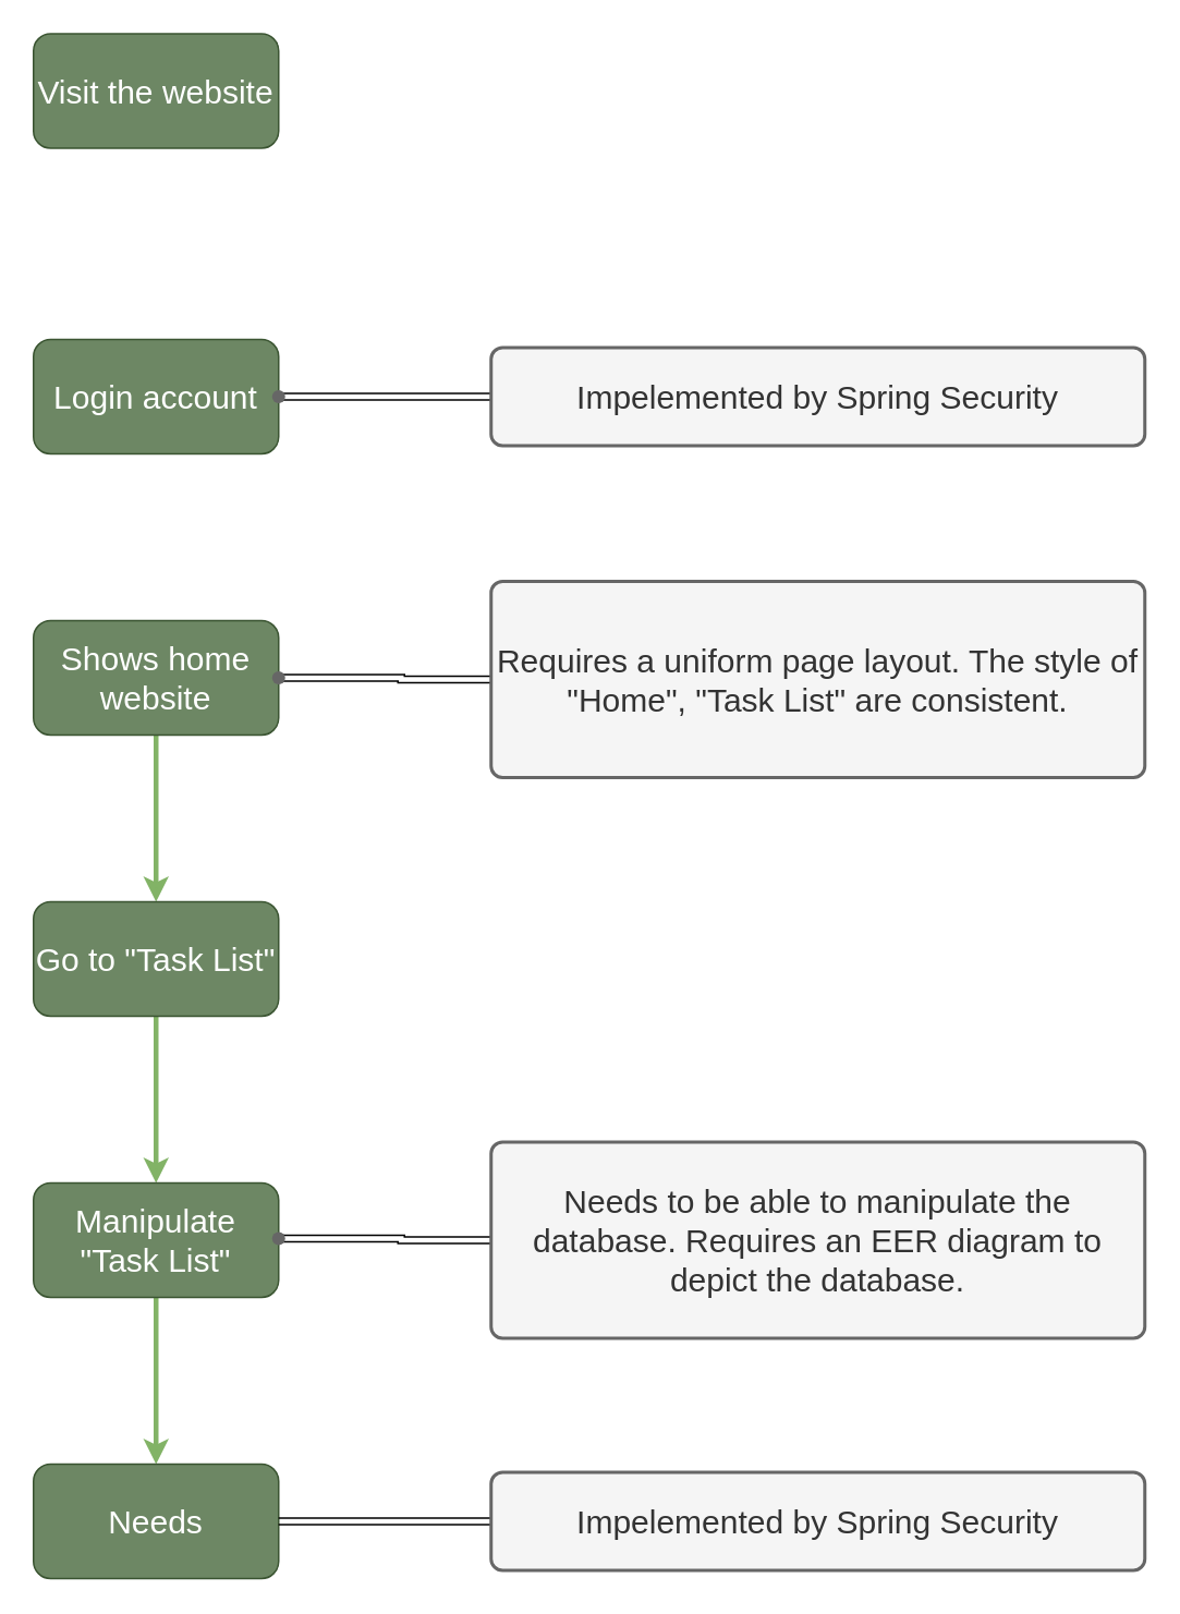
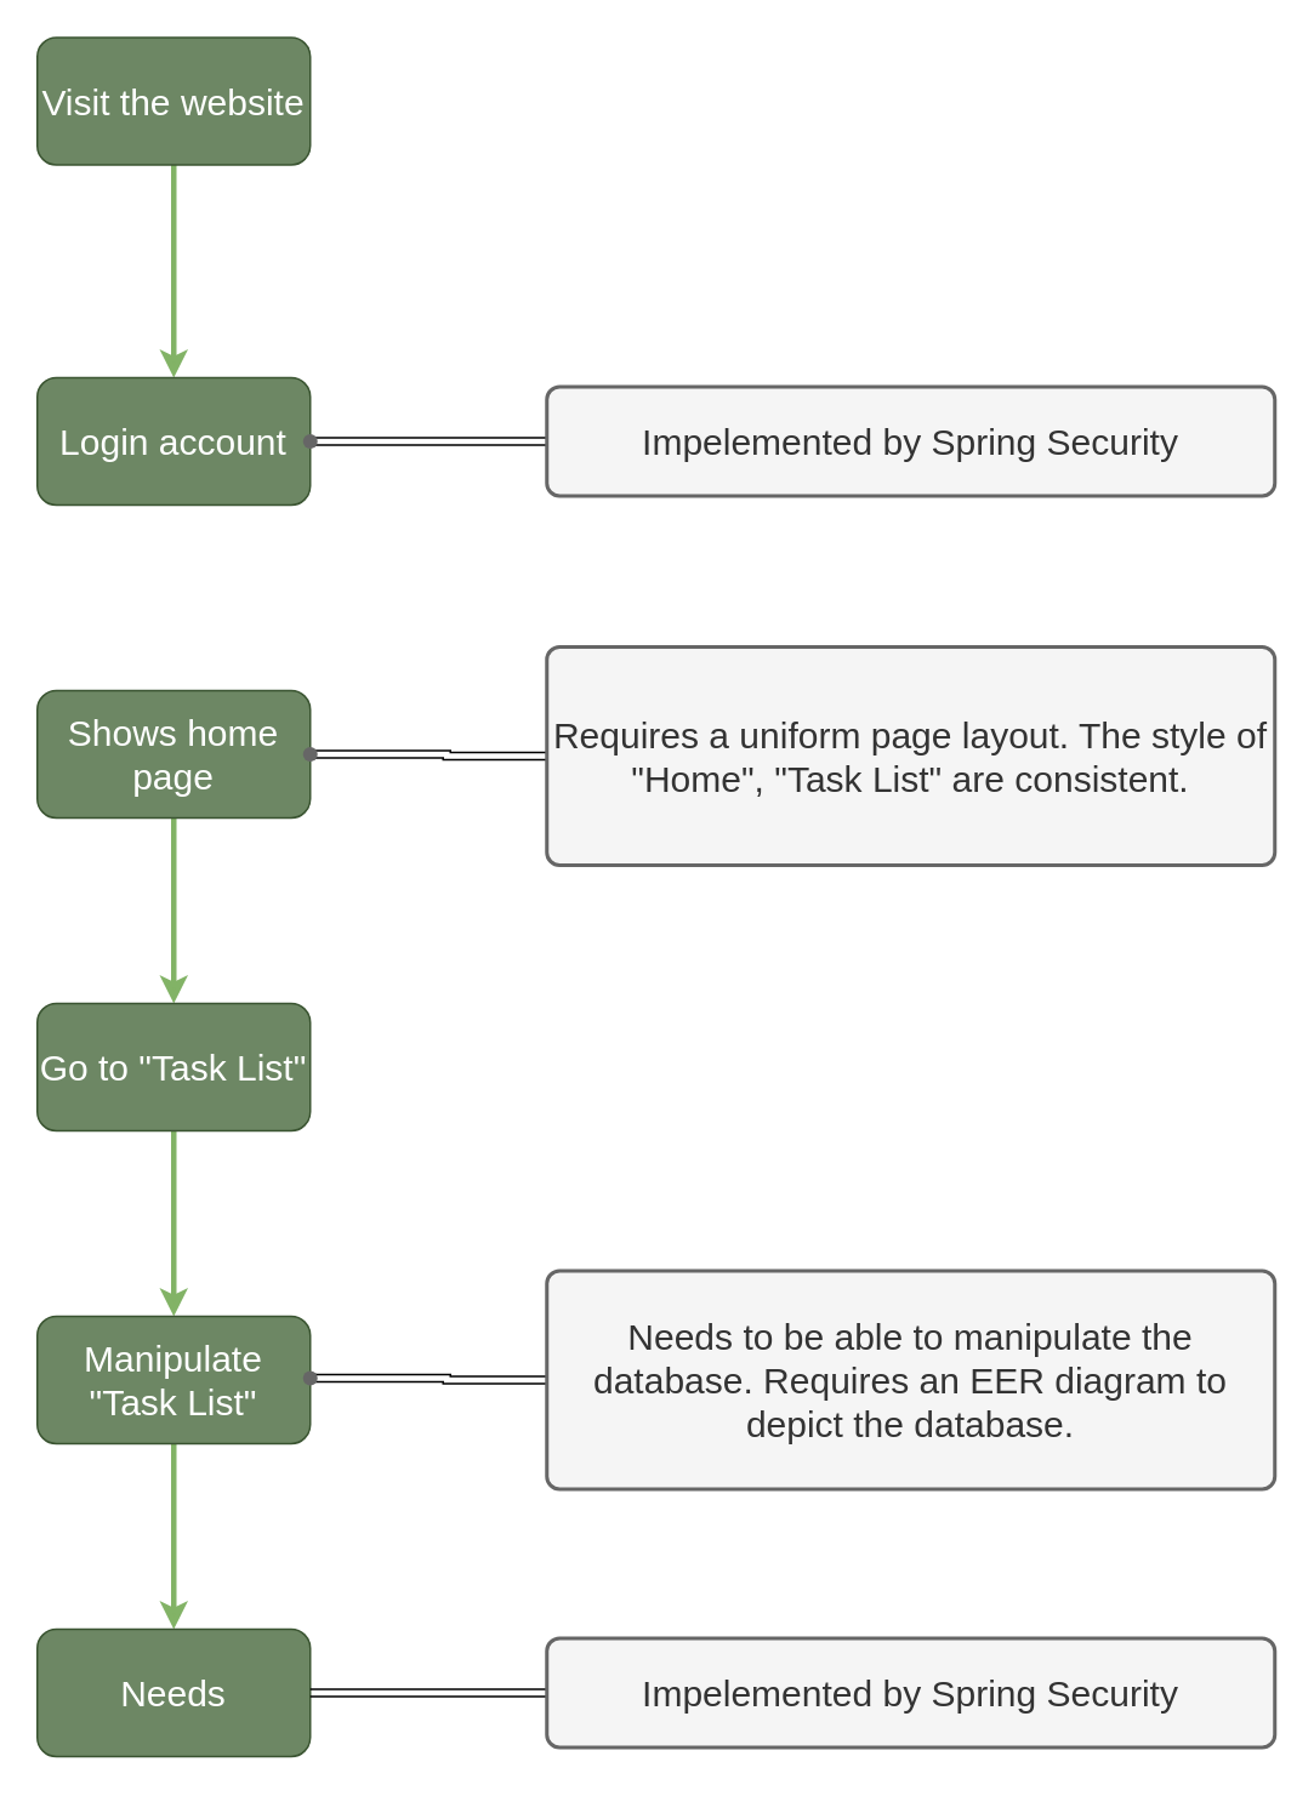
  <mxCell id="0" />
  <mxCell id="1" parent="0" />
+ <mxCell id="2" value="" style="edgeStyle=orthogonalEdgeStyle;rounded=0;orthogonalLoop=1;jettySize=auto;html=1;fillColor=#d5e8d4;strokeColor=#82b366;fontSize=20;strokeWidth=3;" edge="1" parent="1" source="3" target="4"><mxGeometry relative="1" as="geometry" /></mxCell>
  <mxCell id="3" value="Visit the website" style="rounded=1;whiteSpace=wrap;html=1;fontSize=20;glass=0;strokeWidth=1;shadow=0;fillColor=#6d8764;strokeColor=#3A5431;fontColor=#ffffff;" parent="1" vertex="1"><mxGeometry x="20" y="20" width="150" height="70" as="geometry" /></mxCell>
  <mxCell id="4" value="Login account" style="rounded=1;whiteSpace=wrap;html=1;fontSize=20;glass=0;strokeWidth=1;shadow=0;fillColor=#6d8764;fontColor=#ffffff;strokeColor=#3A5431;" vertex="1" parent="1"><mxGeometry x="20" y="207" width="150" height="70" as="geometry" /></mxCell>
  <mxCell id="5" value="" style="edgeStyle=orthogonalEdgeStyle;rounded=0;orthogonalLoop=1;jettySize=auto;html=1;fillColor=#d5e8d4;strokeColor=#82b366;fontSize=20;strokeWidth=3;" edge="1" parent="1" source="6" target="8"><mxGeometry relative="1" as="geometry" /></mxCell>
- <mxCell id="6" value="Shows home website" style="rounded=1;whiteSpace=wrap;html=1;fontSize=20;glass=0;strokeWidth=1;shadow=0;fillColor=#6d8764;fontColor=#ffffff;strokeColor=#3A5431;" vertex="1" parent="1"><mxGeometry x="20" y="379" width="150" height="70" as="geometry" /></mxCell>
+ <mxCell id="6" value="Shows home page" style="rounded=1;whiteSpace=wrap;html=1;fontSize=20;glass=0;strokeWidth=1;shadow=0;fillColor=#6d8764;fontColor=#ffffff;strokeColor=#3A5431;" vertex="1" parent="1"><mxGeometry x="20" y="379" width="150" height="70" as="geometry" /></mxCell>
  <mxCell id="7" value="" style="edgeStyle=orthogonalEdgeStyle;rounded=0;orthogonalLoop=1;jettySize=auto;html=1;fillColor=#d5e8d4;strokeColor=#82b366;fontSize=20;strokeWidth=3;" edge="1" parent="1" source="8" target="10"><mxGeometry relative="1" as="geometry" /></mxCell>
  <mxCell id="8" value="Go to &quot;Task List&quot;" style="rounded=1;whiteSpace=wrap;html=1;fontSize=20;glass=0;strokeWidth=1;shadow=0;fillColor=#6d8764;fontColor=#ffffff;strokeColor=#3A5431;" vertex="1" parent="1"><mxGeometry x="20" y="551" width="150" height="70" as="geometry" /></mxCell>
  <mxCell id="9" value="" style="edgeStyle=orthogonalEdgeStyle;rounded=0;orthogonalLoop=1;jettySize=auto;html=1;fillColor=#d5e8d4;strokeColor=#82b366;fontSize=20;strokeWidth=3;" edge="1" parent="1" source="10" target="11"><mxGeometry relative="1" as="geometry" /></mxCell>
  <mxCell id="10" value="&lt;div&gt;Manipulate&lt;/div&gt;&lt;div&gt;&quot;Task List&quot;&lt;/div&gt;" style="rounded=1;whiteSpace=wrap;html=1;fontSize=20;glass=0;strokeWidth=1;shadow=0;fillColor=#6d8764;fontColor=#ffffff;strokeColor=#3A5431;" vertex="1" parent="1"><mxGeometry x="20" y="723" width="150" height="70" as="geometry" /></mxCell>
  <mxCell id="11" value="Needs" style="rounded=1;whiteSpace=wrap;html=1;fontSize=20;glass=0;strokeWidth=1;shadow=0;fillColor=#6d8764;fontColor=#ffffff;strokeColor=#3A5431;" vertex="1" parent="1"><mxGeometry x="20" y="895" width="150" height="70" as="geometry" /></mxCell>
  <mxCell id="12" value="" style="edgeStyle=orthogonalEdgeStyle;rounded=0;orthogonalLoop=1;jettySize=auto;html=1;fontSize=20;strokeWidth=1;shape=link;" edge="1" parent="1" source="13" target="14"><mxGeometry relative="1" as="geometry" /></mxCell>
  <mxCell id="13" value="Impelemented by Spring Security" style="rounded=1;whiteSpace=wrap;html=1;absoluteArcSize=1;arcSize=14;strokeWidth=2;fontSize=20;fillColor=#f5f5f5;strokeColor=#666666;fontColor=#333333;" vertex="1" parent="1"><mxGeometry x="300" y="212" width="400" height="60" as="geometry" /></mxCell>
  <mxCell id="14" value="" style="shape=waypoint;sketch=0;size=6;pointerEvents=1;points=[];fillColor=#f5f5f5;resizable=0;rotatable=0;perimeter=centerPerimeter;snapToPoint=1;fontSize=20;strokeColor=#666666;fontColor=#333333;rounded=1;arcSize=14;strokeWidth=2;" vertex="1" parent="1"><mxGeometry x="150" y="222" width="40" height="40" as="geometry" /></mxCell>
  <mxCell id="15" value="" style="edgeStyle=orthogonalEdgeStyle;rounded=0;orthogonalLoop=1;jettySize=auto;html=1;fontSize=20;strokeWidth=1;shape=link;" edge="1" source="16" parent="1"><mxGeometry relative="1" as="geometry"><mxPoint x="170" y="930" as="targetPoint" /></mxGeometry></mxCell>
  <mxCell id="16" value="Impelemented by Spring Security" style="rounded=1;whiteSpace=wrap;html=1;absoluteArcSize=1;arcSize=14;strokeWidth=2;fontSize=20;fillColor=#f5f5f5;strokeColor=#666666;fontColor=#333333;" vertex="1" parent="1"><mxGeometry x="300" y="900" width="400" height="60" as="geometry" /></mxCell>
  <mxCell id="17" value="" style="edgeStyle=orthogonalEdgeStyle;rounded=0;orthogonalLoop=1;jettySize=auto;html=1;fontSize=20;strokeWidth=1;shape=link;" edge="1" source="18" target="19" parent="1"><mxGeometry relative="1" as="geometry" /></mxCell>
  <mxCell id="18" value="&lt;div&gt;Requires a uniform page layout. The style of &quot;Home&quot;, &quot;Task List&quot; are consistent.&lt;br&gt;&lt;/div&gt;" style="rounded=1;whiteSpace=wrap;html=1;absoluteArcSize=1;arcSize=14;strokeWidth=2;fontSize=20;fillColor=#f5f5f5;strokeColor=#666666;fontColor=#333333;" vertex="1" parent="1"><mxGeometry x="300" y="355" width="400" height="120" as="geometry" /></mxCell>
  <mxCell id="19" value="" style="shape=waypoint;sketch=0;size=6;pointerEvents=1;points=[];fillColor=#f5f5f5;resizable=0;rotatable=0;perimeter=centerPerimeter;snapToPoint=1;fontSize=20;strokeColor=#666666;fontColor=#333333;rounded=1;arcSize=14;strokeWidth=2;" vertex="1" parent="1"><mxGeometry x="150" y="394" width="40" height="40" as="geometry" /></mxCell>
  <mxCell id="20" value="" style="edgeStyle=orthogonalEdgeStyle;rounded=0;orthogonalLoop=1;jettySize=auto;html=1;fontSize=20;strokeWidth=1;shape=link;" edge="1" source="21" target="22" parent="1"><mxGeometry relative="1" as="geometry" /></mxCell>
  <mxCell id="21" value="&lt;div&gt;Needs to be able to manipulate the database. Requires an EER diagram to depict the database.&lt;br&gt;&lt;/div&gt;" style="rounded=1;whiteSpace=wrap;html=1;absoluteArcSize=1;arcSize=14;strokeWidth=2;fontSize=20;fillColor=#f5f5f5;strokeColor=#666666;fontColor=#333333;align=center;" vertex="1" parent="1"><mxGeometry x="300" y="698" width="400" height="120" as="geometry" /></mxCell>
  <mxCell id="22" value="" style="shape=waypoint;sketch=0;size=6;pointerEvents=1;points=[];fillColor=#f5f5f5;resizable=0;rotatable=0;perimeter=centerPerimeter;snapToPoint=1;fontSize=20;strokeColor=#666666;fontColor=#333333;rounded=1;arcSize=14;strokeWidth=2;" vertex="1" parent="1"><mxGeometry x="150" y="737" width="40" height="40" as="geometry" /></mxCell>
